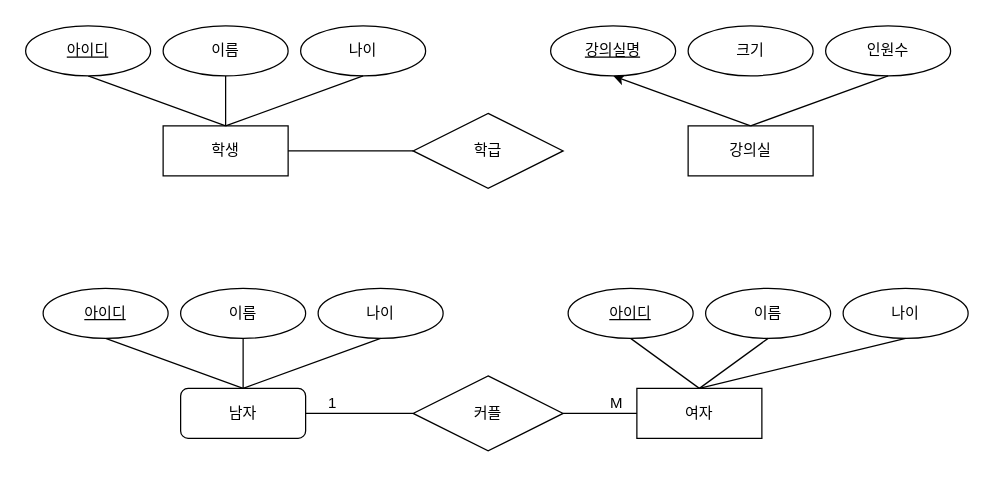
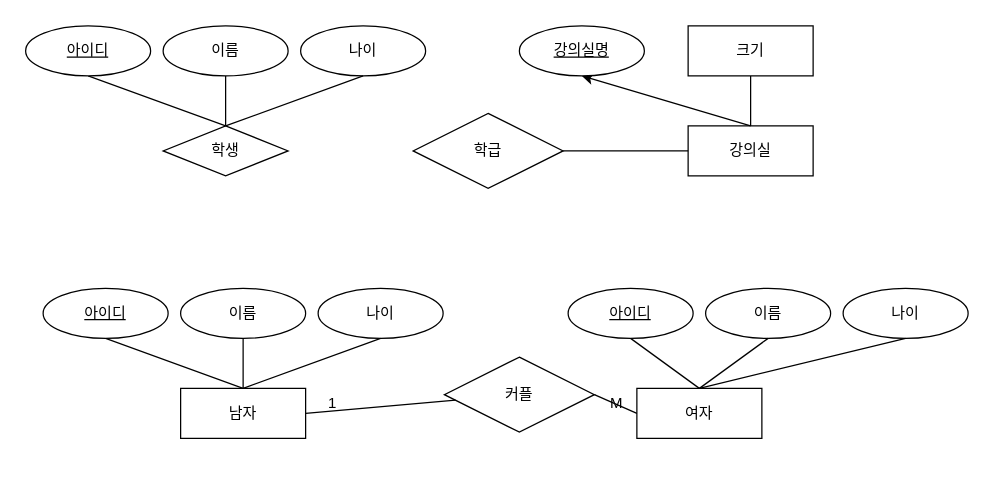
  <mxCell id="0" />
  <mxCell id="1" parent="0" />
- <mxCell id="2" value="학생" style="whiteSpace=wrap;html=1;align=center;" vertex="1" parent="1"><mxGeometry x="130" y="100" width="100" height="40" as="geometry" /></mxCell>
+ <mxCell id="2" value="학생" style="rhombus;whiteSpace=wrap;html=1;align=center;" vertex="1" parent="1"><mxGeometry x="130" y="100" width="100" height="40" as="geometry" /></mxCell>
  <mxCell id="3" value="이름" style="ellipse;whiteSpace=wrap;html=1;align=center;" vertex="1" parent="1"><mxGeometry x="130" y="20" width="100" height="40" as="geometry" /></mxCell>
  <mxCell id="4" value="나이" style="ellipse;whiteSpace=wrap;html=1;align=center;" vertex="1" parent="1"><mxGeometry x="240" y="20" width="100" height="40" as="geometry" /></mxCell>
  <mxCell id="5" value="" style="endArrow=none;html=1;rounded=0;exitX=0.5;exitY=0;exitDx=0;exitDy=0;entryX=0.5;entryY=1;entryDx=0;entryDy=0;" edge="1" parent="1" source="2" target="8"><mxGeometry relative="1" as="geometry"><mxPoint x="270" y="100" as="sourcePoint" /><mxPoint x="70" y="60" as="targetPoint" /></mxGeometry></mxCell>
  <mxCell id="6" value="" style="endArrow=none;html=1;rounded=0;exitX=0.5;exitY=0;exitDx=0;exitDy=0;entryX=0.5;entryY=1;entryDx=0;entryDy=0;" edge="1" parent="1" source="2" target="3"><mxGeometry relative="1" as="geometry"><mxPoint x="190" y="110" as="sourcePoint" /><mxPoint x="80" y="70" as="targetPoint" /></mxGeometry></mxCell>
  <mxCell id="7" value="" style="endArrow=none;html=1;rounded=0;exitX=0.5;exitY=0;exitDx=0;exitDy=0;entryX=0.5;entryY=1;entryDx=0;entryDy=0;" edge="1" parent="1" source="2" target="4"><mxGeometry relative="1" as="geometry"><mxPoint x="200" y="120" as="sourcePoint" /><mxPoint x="90" y="80" as="targetPoint" /></mxGeometry></mxCell>
  <mxCell id="8" value="아이디" style="ellipse;whiteSpace=wrap;html=1;align=center;fontStyle=4;" vertex="1" parent="1"><mxGeometry x="20" y="20" width="100" height="40" as="geometry" /></mxCell>
  <mxCell id="9" value="강의실" style="whiteSpace=wrap;html=1;align=center;" vertex="1" parent="1"><mxGeometry x="550" y="100" width="100" height="40" as="geometry" /></mxCell>
- <mxCell id="10" value="크기" style="ellipse;whiteSpace=wrap;html=1;align=center;" vertex="1" parent="1"><mxGeometry x="550" y="20" width="100" height="40" as="geometry" /></mxCell>
- <mxCell id="11" value="인원수" style="ellipse;whiteSpace=wrap;html=1;align=center;" vertex="1" parent="1"><mxGeometry x="660" y="20" width="100" height="40" as="geometry" /></mxCell>
+ <mxCell id="10" value="크기" style="whiteSpace=wrap;html=1;align=center;rounded=0;" vertex="1" parent="1"><mxGeometry x="550" y="20" width="100" height="40" as="geometry" /></mxCell>
  <mxCell id="12" value="" style="endArrow=classic;html=1;rounded=0;exitX=0.5;exitY=0;exitDx=0;exitDy=0;entryX=0.5;entryY=1;entryDx=0;entryDy=0;" edge="1" parent="1" source="9" target="15"><mxGeometry relative="1" as="geometry"><mxPoint x="690" y="100" as="sourcePoint" /><mxPoint x="490" y="60" as="targetPoint" /></mxGeometry></mxCell>
- <mxCell id="14" value="" style="endArrow=none;html=1;rounded=0;exitX=0.5;exitY=0;exitDx=0;exitDy=0;entryX=0.5;entryY=1;entryDx=0;entryDy=0;" edge="1" parent="1" source="9" target="11"><mxGeometry relative="1" as="geometry"><mxPoint x="620" y="120" as="sourcePoint" /><mxPoint x="510" y="80" as="targetPoint" /></mxGeometry></mxCell>
- <mxCell id="15" value="강의실명" style="ellipse;whiteSpace=wrap;html=1;align=center;fontStyle=4;" vertex="1" parent="1"><mxGeometry x="440" y="20" width="100" height="40" as="geometry" /></mxCell>
+ <mxCell id="13" value="" style="endArrow=none;html=1;rounded=0;exitX=0.5;exitY=0;exitDx=0;exitDy=0;entryX=0.5;entryY=1;entryDx=0;entryDy=0;" edge="1" parent="1" source="9" target="10"><mxGeometry relative="1" as="geometry"><mxPoint x="610" y="110" as="sourcePoint" /><mxPoint x="500" y="70" as="targetPoint" /></mxGeometry></mxCell>
+ <mxCell id="15" value="강의실명" style="ellipse;whiteSpace=wrap;html=1;align=center;fontStyle=4;" vertex="1" parent="1"><mxGeometry x="415" y="20" width="100" height="40" as="geometry" /></mxCell>
  <mxCell id="16" value="학급" style="shape=rhombus;perimeter=rhombusPerimeter;whiteSpace=wrap;html=1;align=center;" vertex="1" parent="1"><mxGeometry x="330" y="90" width="120" height="60" as="geometry" /></mxCell>
- <mxCell id="17" value="" style="endArrow=none;html=1;rounded=0;exitX=1;exitY=0.5;exitDx=0;exitDy=0;entryX=0;entryY=0.5;entryDx=0;entryDy=0;" edge="1" parent="1" source="2" target="16"><mxGeometry relative="1" as="geometry"><mxPoint x="210" y="210" as="sourcePoint" /><mxPoint x="310" y="120" as="targetPoint" /></mxGeometry></mxCell>
- <mxCell id="19" value="남자" style="whiteSpace=wrap;html=1;align=center;rounded=1;" vertex="1" parent="1"><mxGeometry x="144" y="310" width="100" height="40" as="geometry" /></mxCell>
+ <mxCell id="18" value="" style="endArrow=none;html=1;rounded=0;exitX=1;exitY=0.5;exitDx=0;exitDy=0;entryX=0;entryY=0.5;entryDx=0;entryDy=0;" edge="1" parent="1" source="16" target="9"><mxGeometry relative="1" as="geometry"><mxPoint x="240" y="130" as="sourcePoint" /><mxPoint x="340" y="130" as="targetPoint" /></mxGeometry></mxCell>
+ <mxCell id="19" value="남자" style="whiteSpace=wrap;html=1;align=center;" vertex="1" parent="1"><mxGeometry x="144" y="310" width="100" height="40" as="geometry" /></mxCell>
  <mxCell id="20" value="이름" style="ellipse;whiteSpace=wrap;html=1;align=center;" vertex="1" parent="1"><mxGeometry x="144" y="230" width="100" height="40" as="geometry" /></mxCell>
  <mxCell id="21" value="나이" style="ellipse;whiteSpace=wrap;html=1;align=center;" vertex="1" parent="1"><mxGeometry x="254" y="230" width="100" height="40" as="geometry" /></mxCell>
  <mxCell id="22" value="" style="endArrow=none;html=1;rounded=0;exitX=0.5;exitY=0;exitDx=0;exitDy=0;entryX=0.5;entryY=1;entryDx=0;entryDy=0;" edge="1" parent="1" source="19" target="25"><mxGeometry relative="1" as="geometry"><mxPoint x="284" y="310" as="sourcePoint" /><mxPoint x="84" y="270" as="targetPoint" /></mxGeometry></mxCell>
  <mxCell id="23" value="" style="endArrow=none;html=1;rounded=0;exitX=0.5;exitY=0;exitDx=0;exitDy=0;entryX=0.5;entryY=1;entryDx=0;entryDy=0;" edge="1" parent="1" source="19" target="20"><mxGeometry relative="1" as="geometry"><mxPoint x="204" y="320" as="sourcePoint" /><mxPoint x="94" y="280" as="targetPoint" /></mxGeometry></mxCell>
  <mxCell id="24" value="" style="endArrow=none;html=1;rounded=0;exitX=0.5;exitY=0;exitDx=0;exitDy=0;entryX=0.5;entryY=1;entryDx=0;entryDy=0;" edge="1" parent="1" source="19" target="21"><mxGeometry relative="1" as="geometry"><mxPoint x="214" y="330" as="sourcePoint" /><mxPoint x="104" y="290" as="targetPoint" /></mxGeometry></mxCell>
  <mxCell id="25" value="아이디" style="ellipse;whiteSpace=wrap;html=1;align=center;fontStyle=4;" vertex="1" parent="1"><mxGeometry x="34" y="230" width="100" height="40" as="geometry" /></mxCell>
  <mxCell id="26" value="여자" style="whiteSpace=wrap;html=1;align=center;" vertex="1" parent="1"><mxGeometry x="509" y="310" width="100" height="40" as="geometry" /></mxCell>
  <mxCell id="27" value="이름" style="ellipse;whiteSpace=wrap;html=1;align=center;" vertex="1" parent="1"><mxGeometry x="564" y="230" width="100" height="40" as="geometry" /></mxCell>
  <mxCell id="28" value="나이" style="ellipse;whiteSpace=wrap;html=1;align=center;" vertex="1" parent="1"><mxGeometry x="674" y="230" width="100" height="40" as="geometry" /></mxCell>
  <mxCell id="29" value="" style="endArrow=none;html=1;rounded=0;exitX=0.5;exitY=0;exitDx=0;exitDy=0;entryX=0.5;entryY=1;entryDx=0;entryDy=0;" edge="1" parent="1" source="26" target="32"><mxGeometry relative="1" as="geometry"><mxPoint x="704" y="310" as="sourcePoint" /><mxPoint x="504" y="270" as="targetPoint" /></mxGeometry></mxCell>
  <mxCell id="30" value="" style="endArrow=none;html=1;rounded=0;exitX=0.5;exitY=0;exitDx=0;exitDy=0;entryX=0.5;entryY=1;entryDx=0;entryDy=0;" edge="1" parent="1" source="26" target="27"><mxGeometry relative="1" as="geometry"><mxPoint x="624" y="320" as="sourcePoint" /><mxPoint x="514" y="280" as="targetPoint" /></mxGeometry></mxCell>
  <mxCell id="31" value="" style="endArrow=none;html=1;rounded=0;exitX=0.5;exitY=0;exitDx=0;exitDy=0;entryX=0.5;entryY=1;entryDx=0;entryDy=0;" edge="1" parent="1" source="26" target="28"><mxGeometry relative="1" as="geometry"><mxPoint x="634" y="330" as="sourcePoint" /><mxPoint x="524" y="290" as="targetPoint" /></mxGeometry></mxCell>
  <mxCell id="32" value="아이디" style="ellipse;whiteSpace=wrap;html=1;align=center;fontStyle=4;" vertex="1" parent="1"><mxGeometry x="454" y="230" width="100" height="40" as="geometry" /></mxCell>
- <mxCell id="33" value="커플" style="shape=rhombus;perimeter=rhombusPerimeter;whiteSpace=wrap;html=1;align=center;" vertex="1" parent="1"><mxGeometry x="330" y="300" width="120" height="60" as="geometry" /></mxCell>
+ <mxCell id="33" value="커플" style="shape=rhombus;perimeter=rhombusPerimeter;whiteSpace=wrap;html=1;align=center;" vertex="1" parent="1"><mxGeometry x="355" y="285" width="120" height="60" as="geometry" /></mxCell>
  <mxCell id="34" value="" style="endArrow=none;html=1;rounded=0;entryX=0;entryY=0.5;entryDx=0;entryDy=0;exitX=1;exitY=0.5;exitDx=0;exitDy=0;" edge="1" parent="1" source="33" target="26"><mxGeometry relative="1" as="geometry"><mxPoint x="220" y="420" as="sourcePoint" /><mxPoint x="380" y="420" as="targetPoint" /></mxGeometry></mxCell>
  <mxCell id="35" value="M" style="resizable=0;html=1;whiteSpace=wrap;align=right;verticalAlign=bottom;" connectable="0" vertex="1" parent="34"><mxGeometry x="1" relative="1" as="geometry"><mxPoint x="-10" as="offset" /></mxGeometry></mxCell>
  <mxCell id="36" value="" style="endArrow=none;html=1;rounded=0;entryX=1;entryY=0.5;entryDx=0;entryDy=0;" edge="1" parent="1" source="33" target="19"><mxGeometry relative="1" as="geometry"><mxPoint x="340" y="370" as="sourcePoint" /><mxPoint x="430" y="404" as="targetPoint" /></mxGeometry></mxCell>
  <mxCell id="37" value="1" style="resizable=0;html=1;whiteSpace=wrap;align=right;verticalAlign=bottom;" connectable="0" vertex="1" parent="36"><mxGeometry x="1" relative="1" as="geometry"><mxPoint x="26" as="offset" /></mxGeometry></mxCell>
